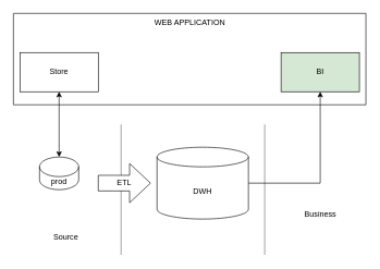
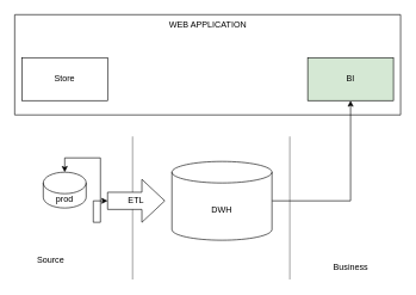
  <mxCell id="0" />
  <mxCell id="1" parent="0" />
- <mxCell id="2" style="edgeStyle=orthogonalEdgeStyle;rounded=0;orthogonalLoop=1;jettySize=auto;html=1;exitX=0.5;exitY=0;exitDx=0;exitDy=0;exitPerimeter=0;startArrow=classic;startFill=1;" edge="1" parent="1" source="3" target="14"><mxGeometry relative="1" as="geometry" /></mxCell>
+ <mxCell id="2" style="edgeStyle=orthogonalEdgeStyle;rounded=0;orthogonalLoop=1;jettySize=auto;html=1;exitX=0.5;exitY=0;exitDx=0;exitDy=0;exitPerimeter=0;startArrow=classic;startFill=1;" edge="1" parent="1" source="3" target="4"><mxGeometry relative="1" as="geometry" /></mxCell>
  <mxCell id="3" value="prod" style="shape=cylinder3;whiteSpace=wrap;html=1;boundedLbl=1;backgroundOutline=1;size=15;" vertex="1" parent="1"><mxGeometry x="60" y="240" width="60" height="50" as="geometry" /></mxCell>
  <mxCell id="4" value="ETL" style="shape=singleArrow;whiteSpace=wrap;html=1;arrowWidth=0.4;arrowSize=0.4;" vertex="1" parent="1"><mxGeometry x="150" y="250" width="80" height="60" as="geometry" /></mxCell>
  <mxCell id="5" style="edgeStyle=orthogonalEdgeStyle;rounded=0;orthogonalLoop=1;jettySize=auto;html=1;" edge="1" parent="1" source="6" target="7"><mxGeometry relative="1" as="geometry" /></mxCell>
  <mxCell id="6" value="DWH" style="shape=cylinder3;whiteSpace=wrap;html=1;boundedLbl=1;backgroundOutline=1;size=15;" vertex="1" parent="1"><mxGeometry x="240" y="225" width="140" height="110" as="geometry" /></mxCell>
  <mxCell id="7" value="BI" style="rounded=0;whiteSpace=wrap;html=1;fillColor=#d5e8d4;" vertex="1" parent="1"><mxGeometry x="430" y="80" width="120" height="60" as="geometry" /></mxCell>
  <mxCell id="8" value="" style="line;strokeWidth=2;direction=south;html=1;opacity=30;" vertex="1" parent="1"><mxGeometry x="180" y="292" width="10" height="98" as="geometry" /></mxCell>
  <mxCell id="9" value="" style="line;strokeWidth=2;direction=south;html=1;opacity=30;" vertex="1" parent="1"><mxGeometry x="400" y="190" width="10" height="200" as="geometry" /></mxCell>
  <mxCell id="10" value="" style="line;strokeWidth=2;direction=south;html=1;opacity=30;" vertex="1" parent="1"><mxGeometry x="180" y="190" width="10" height="78" as="geometry" /></mxCell>
- <mxCell id="11" value="Source" style="text;html=1;align=center;verticalAlign=middle;resizable=0;points=[];autosize=1;strokeColor=none;fillColor=none;" vertex="1" parent="1"><mxGeometry x="70" y="348" width="60" height="30" as="geometry" /></mxCell>
- <mxCell id="12" value="Business" style="text;html=1;align=center;verticalAlign=middle;resizable=0;points=[];autosize=1;strokeColor=none;fillColor=none;" vertex="1" parent="1"><mxGeometry x="455" y="313" width="70" height="30" as="geometry" /></mxCell>
+ <mxCell id="11" value="Source" style="text;html=1;align=center;verticalAlign=middle;resizable=0;points=[];autosize=1;strokeColor=none;fillColor=none;" vertex="1" parent="1"><mxGeometry x="40" y="348" width="60" height="30" as="geometry" /></mxCell>
+ <mxCell id="12" value="Business" style="text;html=1;align=center;verticalAlign=middle;resizable=0;points=[];autosize=1;strokeColor=none;fillColor=none;" vertex="1" parent="1"><mxGeometry x="455" y="358" width="70" height="30" as="geometry" /></mxCell>
  <mxCell id="13" value="" style="swimlane;startSize=0;" vertex="1" parent="1"><mxGeometry x="20" y="20" width="540" height="140" as="geometry" /></mxCell>
  <mxCell id="14" value="Store" style="rounded=0;whiteSpace=wrap;html=1;" vertex="1" parent="13"><mxGeometry x="10" y="60" width="120" height="60" as="geometry" /></mxCell>
  <mxCell id="15" value="WEB APPLICATION" style="text;html=1;align=center;verticalAlign=middle;resizable=0;points=[];autosize=1;strokeColor=none;fillColor=none;" vertex="1" parent="13"><mxGeometry x="205" width="130" height="30" as="geometry" /></mxCell>
